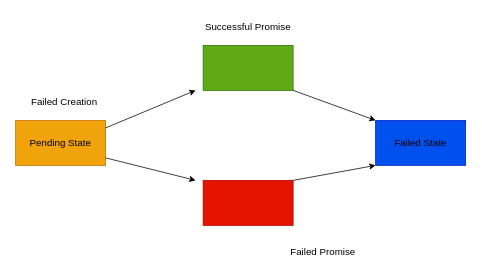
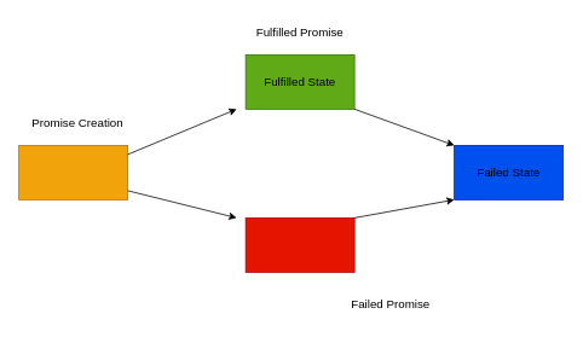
  <mxCell id="0" />
  <mxCell id="1" parent="0" />
  <mxCell id="2" value="" style="whiteSpace=wrap;html=1;fillColor=#f0a30a;fontColor=#000000;strokeColor=#BD7000;" vertex="1" parent="1"><mxGeometry x="20" y="160" width="120" height="60" as="geometry" /></mxCell>
  <mxCell id="3" value="" style="edgeStyle=none;orthogonalLoop=1;jettySize=auto;html=1;" edge="1" parent="1"><mxGeometry width="80" relative="1" as="geometry"><mxPoint x="140" y="170" as="sourcePoint" /><mxPoint x="260" y="120" as="targetPoint" /><Array as="points" /></mxGeometry></mxCell>
  <mxCell id="4" value="" style="edgeStyle=none;orthogonalLoop=1;jettySize=auto;html=1;" edge="1" parent="1"><mxGeometry width="80" relative="1" as="geometry"><mxPoint x="140" y="210" as="sourcePoint" /><mxPoint x="260" y="240" as="targetPoint" /><Array as="points" /></mxGeometry></mxCell>
  <mxCell id="5" value="" style="whiteSpace=wrap;html=1;fillColor=#60a917;fontColor=#ffffff;strokeColor=#2D7600;" vertex="1" parent="1"><mxGeometry x="270" y="60" width="120" height="60" as="geometry" /></mxCell>
  <mxCell id="6" value="" style="whiteSpace=wrap;html=1;fillColor=#e51400;fontColor=#ffffff;strokeColor=#B20000;" vertex="1" parent="1"><mxGeometry x="270" y="240" width="120" height="60" as="geometry" /></mxCell>
  <mxCell id="7" value="" style="whiteSpace=wrap;html=1;fillColor=#0050ef;fontColor=#ffffff;strokeColor=#001DBC;" vertex="1" parent="1"><mxGeometry x="500" y="160" width="120" height="60" as="geometry" /></mxCell>
  <mxCell id="8" value="" style="edgeStyle=none;orthogonalLoop=1;jettySize=auto;html=1;entryX=0;entryY=0;entryDx=0;entryDy=0;exitX=1;exitY=1;exitDx=0;exitDy=0;" edge="1" parent="1" source="5" target="7"><mxGeometry width="80" relative="1" as="geometry"><mxPoint x="390" y="89.5" as="sourcePoint" /><mxPoint x="470" y="89.5" as="targetPoint" /><Array as="points" /></mxGeometry></mxCell>
  <mxCell id="9" value="" style="edgeStyle=none;orthogonalLoop=1;jettySize=auto;html=1;entryX=0;entryY=1;entryDx=0;entryDy=0;" edge="1" parent="1" target="7"><mxGeometry width="80" relative="1" as="geometry"><mxPoint x="390" y="240" as="sourcePoint" /><mxPoint x="470" y="240" as="targetPoint" /><Array as="points" /></mxGeometry></mxCell>
- <mxCell id="11" value="Successful Promise" style="text;strokeColor=none;align=center;fillColor=none;html=1;verticalAlign=middle;whiteSpace=wrap;rounded=0;fontSize=13;" vertex="1" parent="1"><mxGeometry x="270" y="20" width="120" height="30" as="geometry" /></mxCell>
+ <mxCell id="10" value="&lt;font style=&quot;font-size: 13px;&quot;&gt;Fulfilled State&lt;/font&gt;" style="text;strokeColor=none;align=center;fillColor=none;html=1;verticalAlign=middle;whiteSpace=wrap;rounded=0;" vertex="1" parent="1"><mxGeometry x="285" y="75" width="90" height="30" as="geometry" /></mxCell>
+ <mxCell id="11" value="Fulfilled Promise" style="text;strokeColor=none;align=center;fillColor=none;html=1;verticalAlign=middle;whiteSpace=wrap;rounded=0;fontSize=13;" vertex="1" parent="1"><mxGeometry x="270" y="20" width="120" height="30" as="geometry" /></mxCell>
  <mxCell id="12" value="Failed Promise" style="text;strokeColor=none;align=center;fillColor=none;html=1;verticalAlign=middle;whiteSpace=wrap;rounded=0;fontSize=13;" vertex="1" parent="1"><mxGeometry x="385" y="320" width="90" height="30" as="geometry" /></mxCell>
  <mxCell id="13" value="Failed State" style="text;strokeColor=none;align=center;fillColor=none;html=1;verticalAlign=middle;whiteSpace=wrap;rounded=0;fontSize=13;" vertex="1" parent="1"><mxGeometry x="520" y="175" width="80" height="30" as="geometry" /></mxCell>
- <mxCell id="14" value="Pending State" style="text;strokeColor=none;align=center;fillColor=none;html=1;verticalAlign=middle;whiteSpace=wrap;rounded=0;fontSize=13;" vertex="1" parent="1"><mxGeometry x="35" y="175" width="90" height="30" as="geometry" /></mxCell>
- <mxCell id="15" value="Failed Creation" style="text;strokeColor=none;align=center;fillColor=none;html=1;verticalAlign=middle;whiteSpace=wrap;rounded=0;fontSize=13;" vertex="1" parent="1"><mxGeometry x="30" y="120" width="110" height="30" as="geometry" /></mxCell>
+ <mxCell id="15" value="Promise Creation" style="text;strokeColor=none;align=center;fillColor=none;html=1;verticalAlign=middle;whiteSpace=wrap;rounded=0;fontSize=13;" vertex="1" parent="1"><mxGeometry x="30" y="120" width="110" height="30" as="geometry" /></mxCell>
